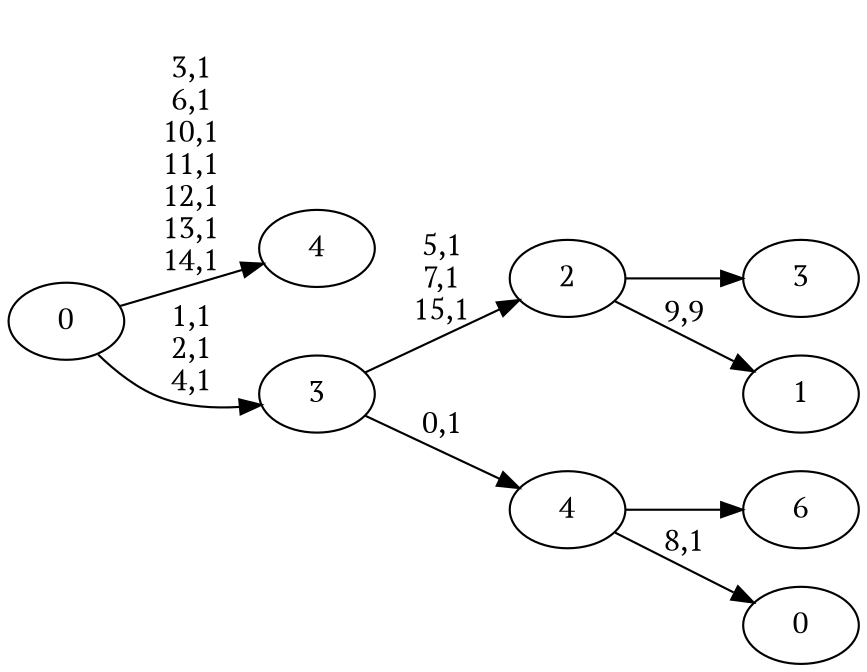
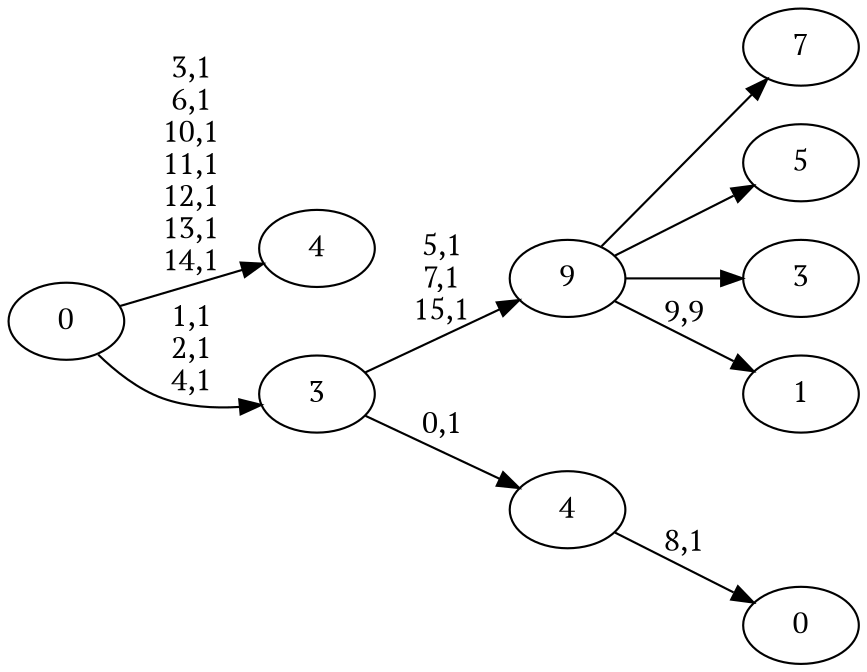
  digraph {
    fontname="PT Serif"
    rankdir=LR
    node [fontname="PT Serif"]
    edge [fontname="PT Serif"]
-   n2 [label=6]
+   n1 [label=7]
+   n3 [label=5]
    n4 [label=4]
    n5 [label=3]
    n6 [label=1]
-   9 [label=2]
+   9
    n8 [label=0]
    4
    3
    0
+   9 -> n1
+   9 -> n3
    9 -> n5
    9 -> n6 [label="9,9"]
-   4 -> n2
    4 -> n8 [label="8,1"]
    3 -> 9 [label="5,1\n7,1\n15,1"]
    3 -> 4 [label="0,1"]
    0 -> n4 [label="3,1\n6,1\n10,1\n11,1\n12,1\n13,1\n14,1"]
    0 -> 3 [label="1,1\n2,1\n4,1"]
  }
